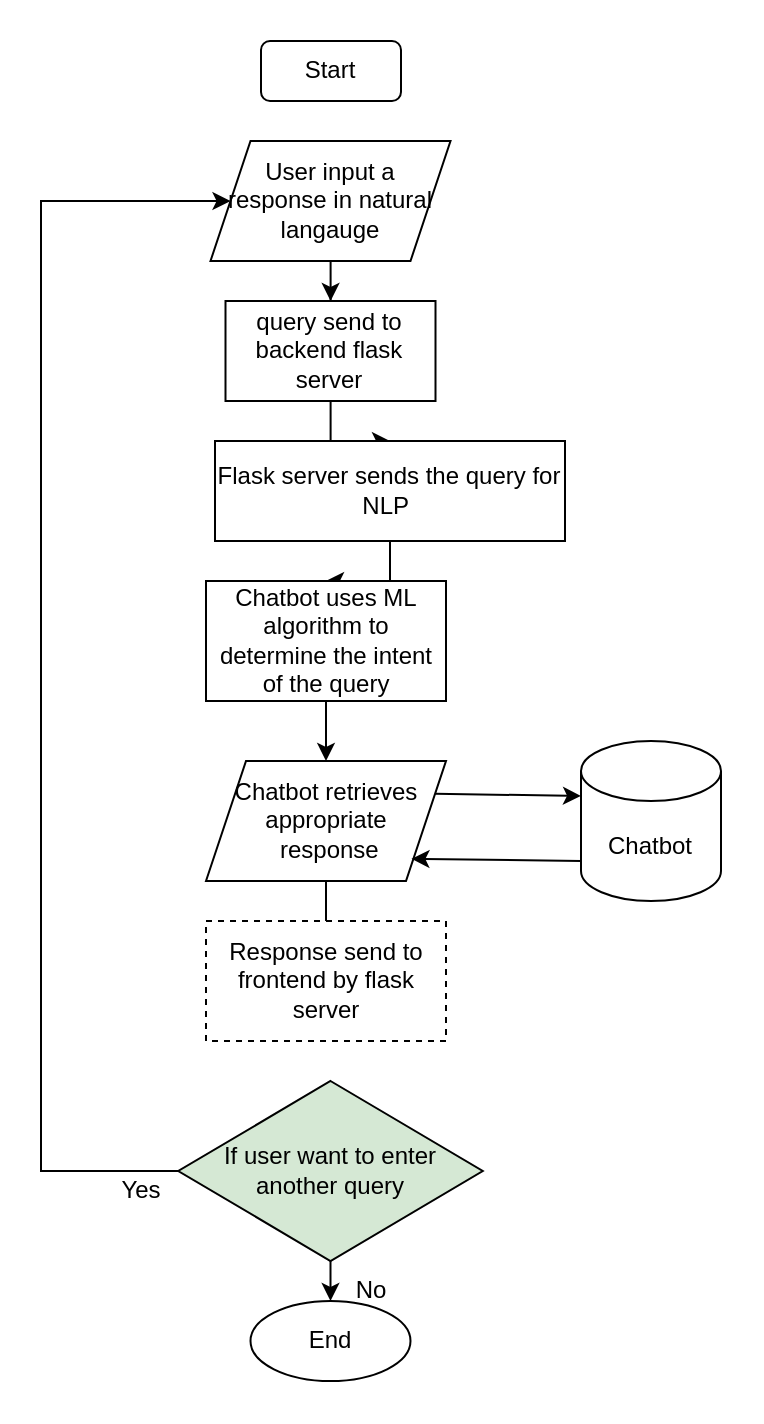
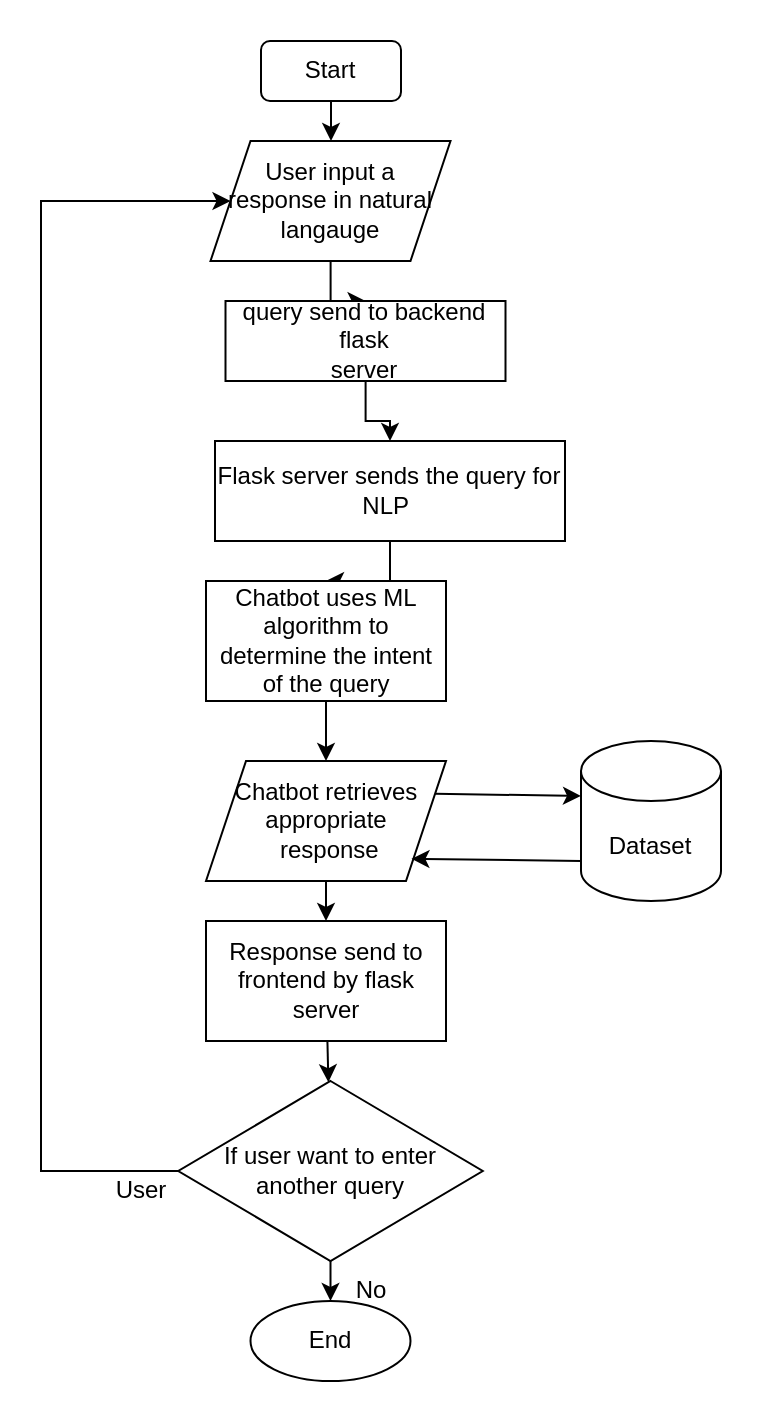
  <mxCell id="0" />
  <mxCell id="1" parent="0" />
+ <mxCell id="2" value="" style="edgeStyle=orthogonalEdgeStyle;rounded=0;orthogonalLoop=1;jettySize=auto;html=1;" edge="1" parent="1" source="3" target="5"><mxGeometry relative="1" as="geometry" /></mxCell>
  <mxCell id="3" value="Start" style="whiteSpace=wrap;html=1;rounded=1;" vertex="1" parent="1"><mxGeometry x="130" y="20" width="70" height="30" as="geometry" /></mxCell>
  <mxCell id="4" value="" style="edgeStyle=orthogonalEdgeStyle;rounded=0;orthogonalLoop=1;jettySize=auto;html=1;" edge="1" parent="1" source="5" target="7"><mxGeometry relative="1" as="geometry" /></mxCell>
  <mxCell id="5" value="User input a &lt;br&gt;response in natural langauge" style="shape=parallelogram;perimeter=parallelogramPerimeter;whiteSpace=wrap;html=1;fixedSize=1;" vertex="1" parent="1"><mxGeometry x="104.75" y="70" width="120" height="60" as="geometry" /></mxCell>
  <mxCell id="6" value="" style="edgeStyle=orthogonalEdgeStyle;rounded=0;orthogonalLoop=1;jettySize=auto;html=1;" edge="1" parent="1" source="7" target="9"><mxGeometry relative="1" as="geometry" /></mxCell>
- <mxCell id="7" value="query send to backend flask &lt;br&gt;server" style="whiteSpace=wrap;html=1;" vertex="1" parent="1"><mxGeometry x="112.25" y="150" width="105" height="50" as="geometry" /></mxCell>
+ <mxCell id="7" value="query send to backend flask &lt;br&gt;server" style="whiteSpace=wrap;html=1;" vertex="1" parent="1"><mxGeometry x="112.25" y="150" width="140" height="40" as="geometry" /></mxCell>
  <mxCell id="8" value="" style="edgeStyle=orthogonalEdgeStyle;rounded=0;orthogonalLoop=1;jettySize=auto;html=1;" edge="1" parent="1" source="9" target="11"><mxGeometry relative="1" as="geometry" /></mxCell>
  <mxCell id="9" value="Flask server sends the query for NLP&amp;nbsp;" style="whiteSpace=wrap;html=1;" vertex="1" parent="1"><mxGeometry x="107" y="220" width="175" height="50" as="geometry" /></mxCell>
  <mxCell id="10" value="" style="edgeStyle=orthogonalEdgeStyle;rounded=0;orthogonalLoop=1;jettySize=auto;html=1;" edge="1" parent="1" source="11" target="14"><mxGeometry relative="1" as="geometry" /></mxCell>
  <mxCell id="11" value="Chatbot uses ML algorithm to determine the intent of the query" style="whiteSpace=wrap;html=1;" vertex="1" parent="1"><mxGeometry x="102.5" y="290" width="120" height="60" as="geometry" /></mxCell>
- <mxCell id="12" value="" style="edgeStyle=none;rounded=0;orthogonalLoop=1;jettySize=auto;html=1;endArrow=none;" edge="1" parent="1" source="14" target="17"><mxGeometry relative="1" as="geometry" /></mxCell>
+ <mxCell id="12" value="" style="edgeStyle=none;rounded=0;orthogonalLoop=1;jettySize=auto;html=1;" edge="1" parent="1" source="14" target="17"><mxGeometry relative="1" as="geometry" /></mxCell>
  <mxCell id="13" value="" style="edgeStyle=none;rounded=0;orthogonalLoop=1;jettySize=auto;html=1;exitX=1;exitY=0.25;exitDx=0;exitDy=0;entryX=0;entryY=0;entryDx=0;entryDy=27.5;entryPerimeter=0;" edge="1" parent="1" source="14" target="15"><mxGeometry relative="1" as="geometry" /></mxCell>
  <mxCell id="14" value="Chatbot retrieves appropriate&lt;br&gt;&amp;nbsp;response" style="shape=parallelogram;perimeter=parallelogramPerimeter;whiteSpace=wrap;html=1;fixedSize=1;" vertex="1" parent="1"><mxGeometry x="102.5" y="380" width="120" height="60" as="geometry" /></mxCell>
- <mxCell id="15" value="Chatbot" style="shape=cylinder3;whiteSpace=wrap;html=1;boundedLbl=1;backgroundOutline=1;size=15;" vertex="1" parent="1"><mxGeometry x="290" y="370" width="70" height="80" as="geometry" /></mxCell>
- <mxCell id="17" value="Response send to frontend by flask server" style="whiteSpace=wrap;html=1;dashed=1;" vertex="1" parent="1"><mxGeometry x="102.5" y="460" width="120" height="60" as="geometry" /></mxCell>
+ <mxCell id="15" value="Dataset" style="shape=cylinder3;whiteSpace=wrap;html=1;boundedLbl=1;backgroundOutline=1;size=15;" vertex="1" parent="1"><mxGeometry x="290" y="370" width="70" height="80" as="geometry" /></mxCell>
+ <mxCell id="16" value="" style="edgeStyle=none;rounded=0;orthogonalLoop=1;jettySize=auto;html=1;" edge="1" parent="1" source="17" target="19"><mxGeometry relative="1" as="geometry" /></mxCell>
+ <mxCell id="17" value="Response send to frontend by flask server" style="whiteSpace=wrap;html=1;" vertex="1" parent="1"><mxGeometry x="102.5" y="460" width="120" height="60" as="geometry" /></mxCell>
  <mxCell id="18" value="" style="edgeStyle=none;rounded=0;orthogonalLoop=1;jettySize=auto;html=1;" edge="1" parent="1" source="19" target="20"><mxGeometry relative="1" as="geometry" /></mxCell>
- <mxCell id="19" value="If user want to enter another query" style="rhombus;whiteSpace=wrap;html=1;fillColor=#d5e8d4;" vertex="1" parent="1"><mxGeometry x="88.63" y="540" width="152.25" height="90" as="geometry" /></mxCell>
+ <mxCell id="19" value="If user want to enter another query" style="rhombus;whiteSpace=wrap;html=1;" vertex="1" parent="1"><mxGeometry x="88.63" y="540" width="152.25" height="90" as="geometry" /></mxCell>
  <mxCell id="20" value="End" style="ellipse;whiteSpace=wrap;html=1;" vertex="1" parent="1"><mxGeometry x="124.75" y="650" width="80" height="40" as="geometry" /></mxCell>
  <mxCell id="21" value="No" style="text;html=1;align=center;verticalAlign=middle;resizable=0;points=[];autosize=1;strokeColor=none;fillColor=none;" vertex="1" parent="1"><mxGeometry x="165" y="630" width="40" height="30" as="geometry" /></mxCell>
  <mxCell id="22" value="" style="endArrow=classic;html=1;rounded=0;exitX=0;exitY=0.5;exitDx=0;exitDy=0;entryX=0;entryY=0.5;entryDx=0;entryDy=0;" edge="1" parent="1" source="19" target="5"><mxGeometry width="50" height="50" relative="1" as="geometry"><mxPoint x="270" y="390" as="sourcePoint" /><mxPoint x="50" y="210" as="targetPoint" /><Array as="points"><mxPoint x="20" y="585" /><mxPoint x="20" y="100" /></Array></mxGeometry></mxCell>
- <mxCell id="23" value="Yes" style="text;html=1;align=center;verticalAlign=middle;resizable=0;points=[];autosize=1;strokeColor=none;fillColor=none;" vertex="1" parent="1"><mxGeometry x="50" y="580" width="40" height="30" as="geometry" /></mxCell>
+ <mxCell id="23" value="User" style="text;html=1;align=center;verticalAlign=middle;resizable=0;points=[];autosize=1;strokeColor=none;fillColor=none;" vertex="1" parent="1"><mxGeometry x="50" y="580" width="40" height="30" as="geometry" /></mxCell>
  <mxCell id="24" value="" style="edgeStyle=none;rounded=0;orthogonalLoop=1;jettySize=auto;html=1;entryX=0.856;entryY=0.815;entryDx=0;entryDy=0;entryPerimeter=0;" edge="1" parent="1" target="14"><mxGeometry relative="1" as="geometry"><mxPoint x="290" y="430" as="sourcePoint" /><mxPoint x="300" y="420" as="targetPoint" /><Array as="points" /></mxGeometry></mxCell>
